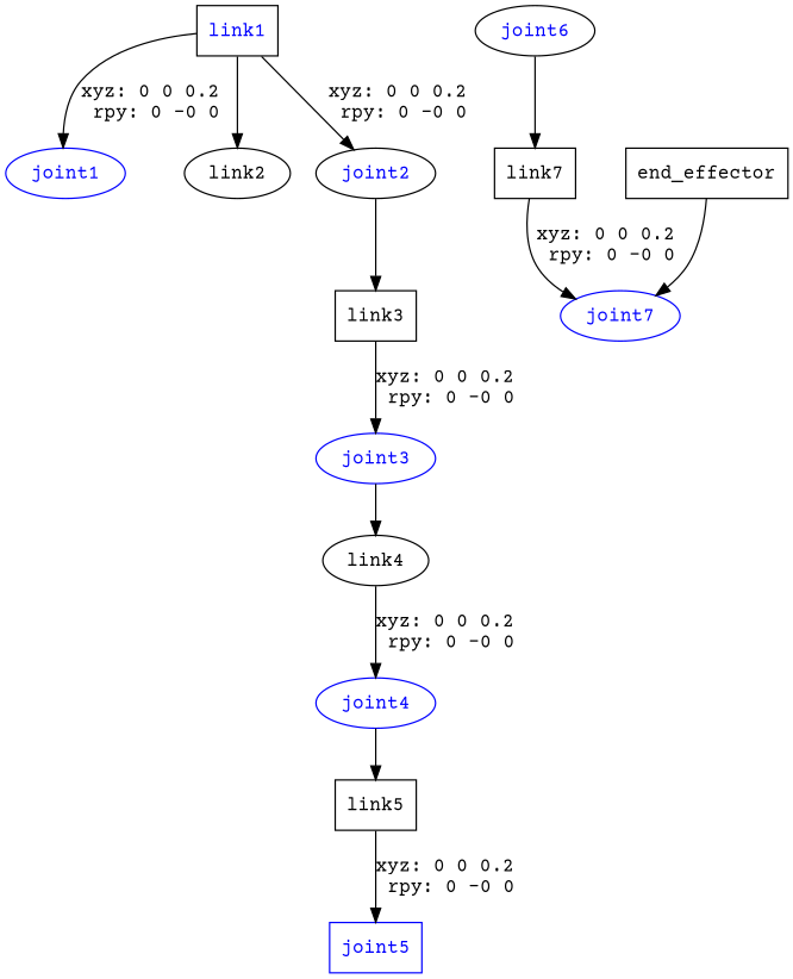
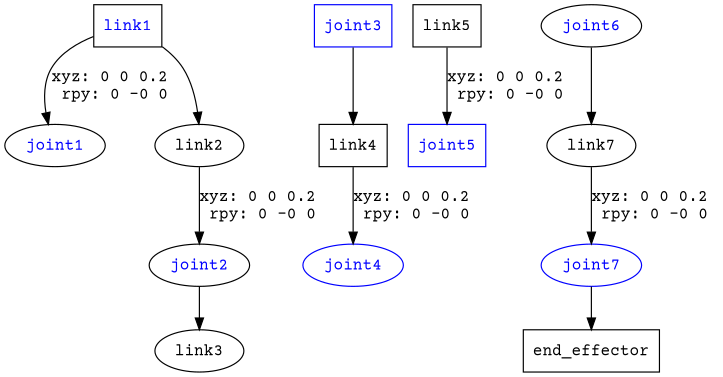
  digraph {
    fontname="Courier Prime"
    node [fontcolor=blue fontname="Courier Prime" shape=box]
    edge [fontname="Courier Prime"]
    n1 [label=link1]
-   joint1 [color=blue shape=ellipse]
+   joint1 [color=black shape=ellipse]
    n3 [label=link2 shape=ellipse fontcolor=""]
    joint2 [color=black shape=ellipse]
-   n5 [label=link3 fontcolor=""]
-   joint3 [color=blue shape=ellipse]
-   n7 [label=link4 shape=ellipse fontcolor=""]
+   n5 [label=link3 shape=ellipse fontcolor=""]
+   joint3 [color=blue]
+   n7 [label=link4 fontcolor=""]
    joint4 [color=blue shape=ellipse]
    n9 [label=link5 fontcolor=""]
    joint5 [color=blue]
    joint6 [color=black shape=ellipse]
-   n12 [label=link7 fontcolor=""]
+   n12 [label=link7 shape=ellipse fontcolor=""]
    joint7 [color=blue shape=ellipse]
    n14 [label=end_effector fontcolor=""]
    n1 -> joint1 [label="xyz: 0 0 0.2 \nrpy: 0 -0 0"]
    n1 -> n3
-   n1 -> joint2 [label="xyz: 0 0 0.2 \nrpy: 0 -0 0"]
+   n3 -> joint2 [label="xyz: 0 0 0.2 \nrpy: 0 -0 0"]
    joint2 -> n5
-   n5 -> joint3 [label="xyz: 0 0 0.2 \nrpy: 0 -0 0"]
    joint3 -> n7
    n7 -> joint4 [label="xyz: 0 0 0.2 \nrpy: 0 -0 0"]
-   joint4 -> n9
    n9 -> joint5 [label="xyz: 0 0 0.2 \nrpy: 0 -0 0"]
    joint6 -> n12
    n12 -> joint7 [label="xyz: 0 0 0.2 \nrpy: 0 -0 0"]
-   n14 -> joint7
+   joint7 -> n14
  }
